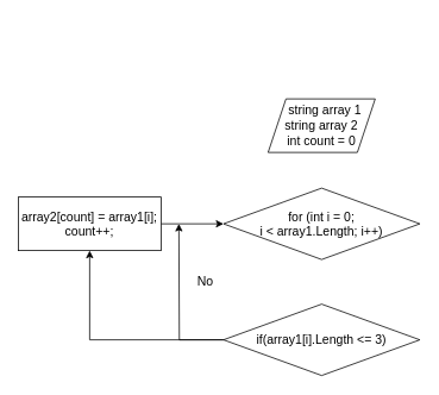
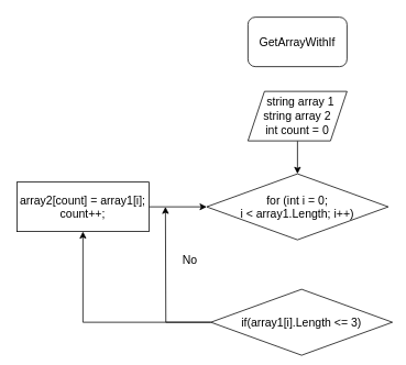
  <mxCell id="0" />
  <mxCell id="1" parent="0" />
+ <mxCell id="2" value="&lt;font style=&quot;font-size: 14px;&quot;&gt;GetArrayWithIf&lt;/font&gt;" style="rounded=1;whiteSpace=wrap;html=1;" vertex="1" parent="1"><mxGeometry x="300" y="20" width="120" height="60" as="geometry" /></mxCell>
+ <mxCell id="3" value="" style="edgeStyle=orthogonalEdgeStyle;rounded=0;orthogonalLoop=1;jettySize=auto;html=1;fontSize=14;" edge="1" parent="1" source="4" target="5"><mxGeometry relative="1" as="geometry" /></mxCell>
  <mxCell id="4" value="&lt;div&gt;&amp;nbsp; string array 1&lt;/div&gt;&lt;div&gt;string array 2&lt;/div&gt;&lt;div&gt;int count = 0&lt;br&gt;&lt;/div&gt;" style="shape=parallelogram;perimeter=parallelogramPerimeter;whiteSpace=wrap;html=1;fixedSize=1;fontSize=14;" vertex="1" parent="1"><mxGeometry x="300" y="110" width="120" height="60" as="geometry" /></mxCell>
  <mxCell id="5" value="for (int i = 0;&lt;br&gt; i &amp;lt; array1.Length; i++)" style="rhombus;whiteSpace=wrap;html=1;fontSize=14;" vertex="1" parent="1"><mxGeometry x="250" y="210" width="220" height="80" as="geometry" /></mxCell>
  <mxCell id="6" style="edgeStyle=orthogonalEdgeStyle;rounded=0;orthogonalLoop=1;jettySize=auto;html=1;entryX=0.5;entryY=1;entryDx=0;entryDy=0;fontSize=14;" edge="1" parent="1" source="8" target="10"><mxGeometry relative="1" as="geometry" /></mxCell>
  <mxCell id="7" style="edgeStyle=orthogonalEdgeStyle;rounded=0;orthogonalLoop=1;jettySize=auto;html=1;fontSize=14;" edge="1" parent="1" source="8"><mxGeometry relative="1" as="geometry"><mxPoint x="200" y="250" as="targetPoint" /></mxGeometry></mxCell>
- <mxCell id="8" value="if(array1[i].Length &amp;lt;= 3)" style="rhombus;whiteSpace=wrap;html=1;fontSize=14;" vertex="1" parent="1"><mxGeometry x="250" y="340" width="220" height="80" as="geometry" /></mxCell>
+ <mxCell id="8" value="if(array1[i].Length &amp;lt;= 3)" style="rhombus;whiteSpace=wrap;html=1;fontSize=14;" vertex="1" parent="1"><mxGeometry x="255" y="350" width="220" height="80" as="geometry" /></mxCell>
  <mxCell id="9" style="edgeStyle=orthogonalEdgeStyle;rounded=0;orthogonalLoop=1;jettySize=auto;html=1;entryX=0;entryY=0.5;entryDx=0;entryDy=0;fontSize=14;" edge="1" parent="1" source="10" target="5"><mxGeometry relative="1" as="geometry" /></mxCell>
  <mxCell id="10" value="&lt;div&gt;array2[count] = array1[i]; &lt;br&gt;&lt;/div&gt;&lt;div&gt;count++;&lt;/div&gt;" style="rounded=0;whiteSpace=wrap;html=1;fontSize=14;" vertex="1" parent="1"><mxGeometry x="20" y="220" width="160" height="60" as="geometry" /></mxCell>
  <mxCell id="11" value="No" style="text;html=1;strokeColor=none;fillColor=none;align=center;verticalAlign=middle;whiteSpace=wrap;rounded=0;fontSize=14;" vertex="1" parent="1"><mxGeometry x="200" y="300" width="60" height="30" as="geometry" /></mxCell>
